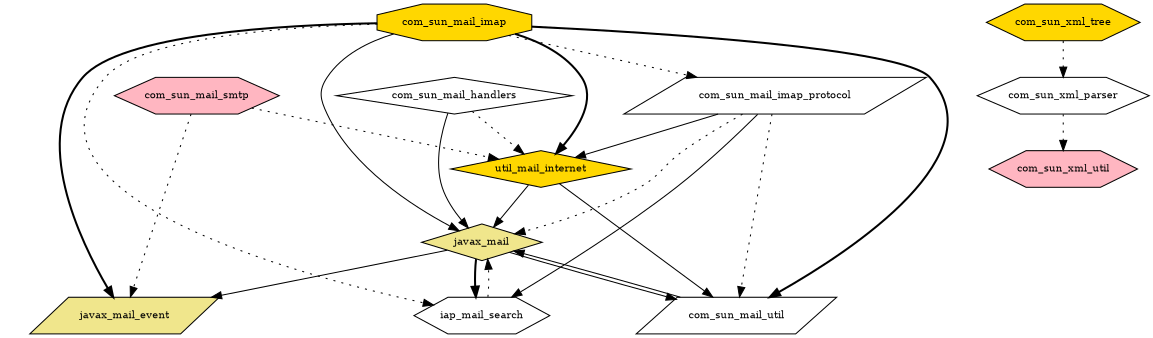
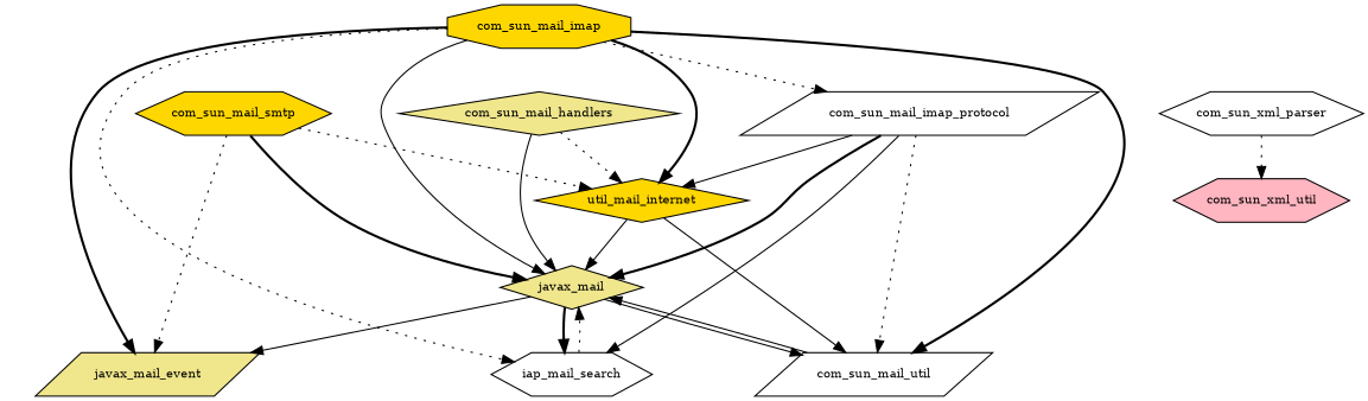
  digraph {
    node [fillcolor=white fontsize=10.0 shape=hexagon style=filled]
    edge [style=dotted]
-   com_sun_mail_handlers [shape=diamond]
+   com_sun_mail_handlers [fillcolor=khaki shape=diamond]
    javax_mail [fillcolor=khaki shape=diamond]
    n3 [fillcolor=gold label=util_mail_internet shape=diamond]
    com_sun_mail_util [shape=parallelogram]
    javax_mail_event [fillcolor=khaki shape=parallelogram]
    n6 [label=iap_mail_search]
    com_sun_mail_imap [fillcolor=gold shape=octagon]
    com_sun_mail_imap_protocol [shape=parallelogram]
-   com_sun_mail_smtp [fillcolor=lightpink]
+   com_sun_mail_smtp [fillcolor=gold]
    com_sun_xml_util [fillcolor=lightpink]
    com_sun_xml_parser
-   com_sun_xml_tree [fillcolor=gold]
    com_sun_mail_handlers -> javax_mail [style=solid]
    com_sun_mail_handlers -> n3
    javax_mail -> com_sun_mail_util [style=solid]
    javax_mail -> javax_mail_event [style=solid]
    javax_mail -> n6 [style=bold]
    n3 -> javax_mail [style=solid]
    n3 -> com_sun_mail_util [style=solid]
    com_sun_mail_util -> javax_mail [style=solid]
    n6 -> javax_mail
    com_sun_mail_imap -> javax_mail [style=solid]
    com_sun_mail_imap -> n3 [style=bold]
    com_sun_mail_imap -> com_sun_mail_util [style=bold]
    com_sun_mail_imap -> javax_mail_event [style=bold]
    com_sun_mail_imap -> n6
    com_sun_mail_imap -> com_sun_mail_imap_protocol
-   com_sun_mail_imap_protocol -> javax_mail
+   com_sun_mail_imap_protocol -> javax_mail [style=bold]
    com_sun_mail_imap_protocol -> n3 [style=solid]
    com_sun_mail_imap_protocol -> com_sun_mail_util
    com_sun_mail_imap_protocol -> n6 [style=solid]
+   com_sun_mail_smtp -> javax_mail [style=bold]
    com_sun_mail_smtp -> n3
    com_sun_mail_smtp -> javax_mail_event
    com_sun_xml_parser -> com_sun_xml_util
-   com_sun_xml_tree -> com_sun_xml_parser
  }
